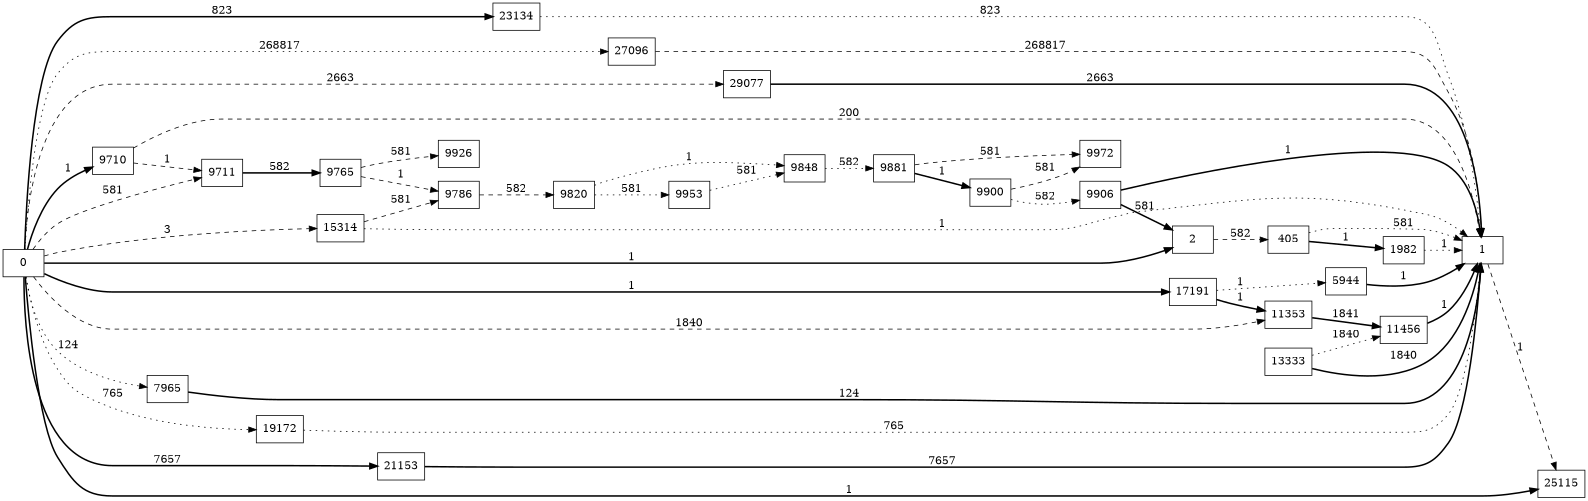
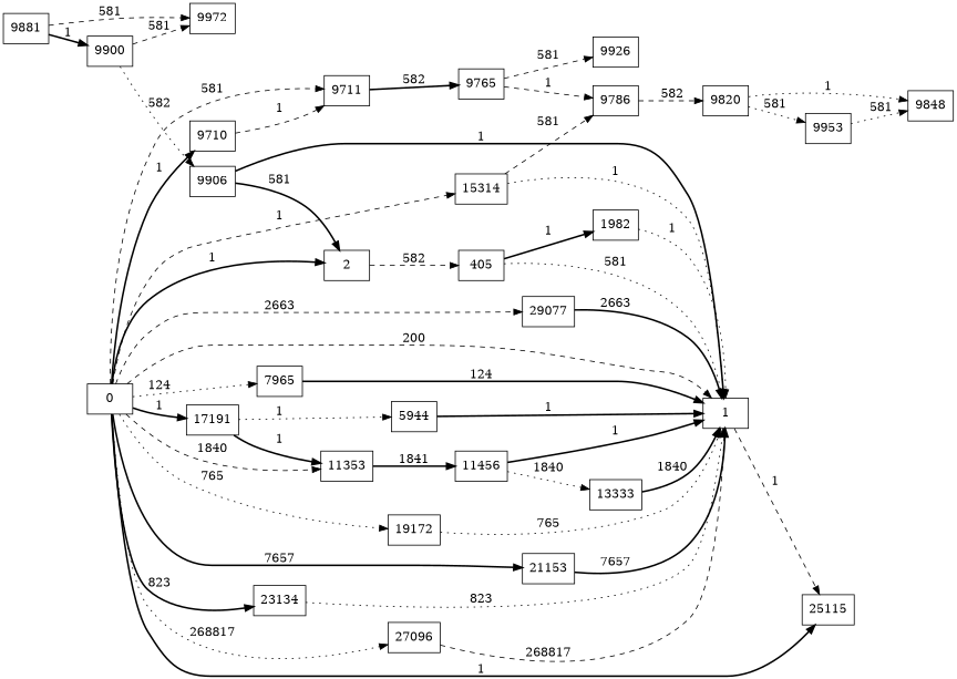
  digraph {
    rankdir=LR
    node [shape=rectangle]
    edge [style=bold]
    2
    405
    1
    1982
    25115
    5944
    n7 [label=7965]
    9710
    9711
    9765
    9786
    9926
    9820
    9848
    9953
    9881
    9900
    9972
    9906
    11353
    11456
    13333
    15314
    17191
    19172
    21153
    23134
    27096
    29077
    0
    2 -> 405 [label=582 style=dashed]
    405 -> 1 [label=581 style=dotted]
    405 -> 1982 [label=1]
    1 -> 25115 [label=1 style=dashed]
    1982 -> 1 [label=1 style=dotted]
    5944 -> 1 [label=1]
    n7 -> 1 [label=124]
    9710 -> 9711 [label=1 style=dashed]
    9711 -> 9765 [label=582]
    9765 -> 9786 [label=1 style=dashed]
    9765 -> 9926 [label=581 style=dashed]
    9786 -> 9820 [label=582 style=dashed]
    9820 -> 9848 [label=1 style=dotted]
    9820 -> 9953 [label=581 style=dotted]
-   9848 -> 9881 [label=582 style=dotted]
    9953 -> 9848 [label=581 style=dotted]
    9881 -> 9900 [label=1]
    9881 -> 9972 [label=581 style=dashed]
    9900 -> 9972 [label=581 style=dashed]
    9900 -> 9906 [label=582 style=dotted]
    9906 -> 2 [label=581]
    9906 -> 1 [label=1]
    11353 -> 11456 [label=1841]
    11456 -> 1 [label=1]
-   13333 -> 11456 [label=1840 style=dotted]
+   11456 -> 13333 [label=1840 style=dotted]
    13333 -> 1 [label=1840]
    15314 -> 1 [label=1 style=dotted]
    15314 -> 9786 [label=581 style=dashed]
    17191 -> 5944 [label=1 style=dotted]
    17191 -> 11353 [label=1]
    19172 -> 1 [label=765 style=dotted]
    21153 -> 1 [label=7657]
    23134 -> 1 [label=823 style=dotted]
    27096 -> 1 [label=268817 style=dashed]
    29077 -> 1 [label=2663]
    0 -> 2 [label=1]
-   9710 -> 1 [label=200 style=dashed]
+   0 -> 1 [label=200 style=dashed]
    0 -> 25115 [label=1]
    0 -> n7 [label=124 style=dotted]
    0 -> 9710 [label=1]
    0 -> 9711 [label=581 style=dashed]
    0 -> 11353 [label=1840 style=dashed]
-   0 -> 15314 [label=3 style=dashed]
+   0 -> 15314 [label=1 style=dashed]
    0 -> 17191 [label=1]
    0 -> 19172 [label=765 style=dotted]
    0 -> 21153 [label=7657]
    0 -> 23134 [label=823]
    0 -> 27096 [label=268817 style=dotted]
    0 -> 29077 [label=2663 style=dashed]
  }
